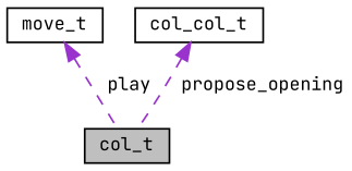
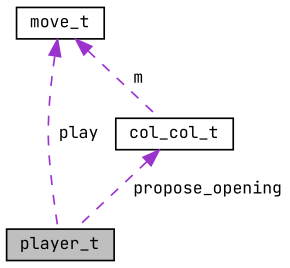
  digraph {
    fontname="JetBrains Mono"
    node [color=black fillcolor=white fontname="JetBrains Mono" fontsize=10 shape=record style=filled]
    edge [color=darkorchid3 dir=back fontname="JetBrains Mono" fontsize=10 labelfontname=Helvetica labelfontsize=10 style=dashed]
-   n1 [fillcolor=grey75 fontcolor=black height=0.2 label=col_t width=0.4]
+   n1 [fillcolor=grey75 fontcolor=black height=0.2 label=player_t width=0.4]
    n2 [height=0.2 label=move_t width=0.4]
    n3 [height=0.2 label=col_col_t width=0.4]
    n2 -> n1 [label=" play"]
+   n2 -> n3 [label=" m"]
    n3 -> n1 [label=" propose_opening"]
  }
